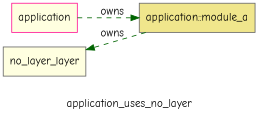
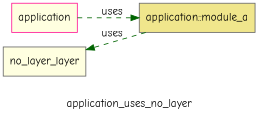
  digraph {
    fontname="Comic Neue"
    label=application_uses_no_layer
    rankdir=LR
    node [color=gray40 fillcolor=lightyellow fontname="Comic Neue" shape=box style=filled]
    edge [color=darkgreen fontname="Comic Neue" style=dashed]
    n1 [color=deeppink label=application]
    n2 [fillcolor=khaki label="application::module_a"]
    n3 [label=no_layer_layer]
-   n1 -> n2 [constraint=true label=owns]
-   n2 -> n3 [constraint=false label=owns]
+   n1 -> n2 [constraint=true label=uses]
+   n2 -> n3 [constraint=false label=uses]
  }
